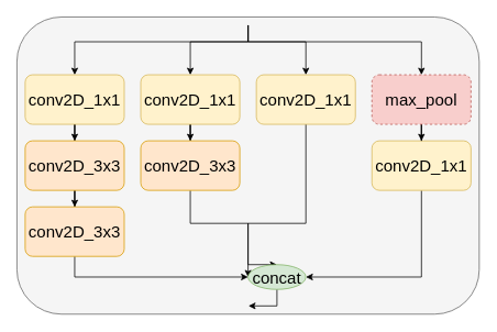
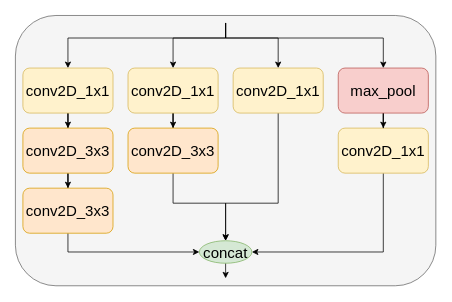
  <mxCell id="0" />
  <mxCell id="1" parent="0" />
  <mxCell id="2" value="" style="rounded=1;whiteSpace=wrap;html=1;fontSize=20;fillColor=#f5f5f5;fontColor=#333333;strokeColor=#666666;" vertex="1" parent="1"><mxGeometry x="20" y="20" width="560" height="360" as="geometry" /></mxCell>
  <mxCell id="3" style="edgeStyle=orthogonalEdgeStyle;rounded=0;orthogonalLoop=1;jettySize=auto;html=1;fontSize=20;" edge="1" parent="1" source="4" target="6"><mxGeometry relative="1" as="geometry" /></mxCell>
  <mxCell id="4" value="&lt;font style=&quot;font-size: 20px;&quot;&gt;conv2D_1x1&lt;/font&gt;" style="rounded=1;whiteSpace=wrap;html=1;fillColor=#fff2cc;strokeColor=#d6b656;" vertex="1" parent="1"><mxGeometry x="30" y="90" width="120" height="60" as="geometry" /></mxCell>
  <mxCell id="5" style="edgeStyle=orthogonalEdgeStyle;rounded=0;orthogonalLoop=1;jettySize=auto;html=1;fontSize=20;" edge="1" parent="1" source="6" target="8"><mxGeometry relative="1" as="geometry" /></mxCell>
  <mxCell id="6" value="&lt;font style=&quot;font-size: 20px;&quot;&gt;conv2D_3x3&lt;/font&gt;" style="rounded=1;whiteSpace=wrap;html=1;fillColor=#ffe6cc;strokeColor=#d79b00;" vertex="1" parent="1"><mxGeometry x="30" y="170" width="120" height="60" as="geometry" /></mxCell>
  <mxCell id="7" style="edgeStyle=orthogonalEdgeStyle;rounded=0;orthogonalLoop=1;jettySize=auto;html=1;entryX=0;entryY=0.5;entryDx=0;entryDy=0;fontSize=20;" edge="1" parent="1" source="8" target="20"><mxGeometry relative="1" as="geometry"><Array as="points"><mxPoint x="90" y="335" /></Array></mxGeometry></mxCell>
  <mxCell id="8" value="&lt;font style=&quot;font-size: 20px;&quot;&gt;conv2D_3x3&lt;/font&gt;" style="rounded=1;whiteSpace=wrap;html=1;fillColor=#ffe6cc;strokeColor=#d79b00;" vertex="1" parent="1"><mxGeometry x="30" y="250" width="120" height="60" as="geometry" /></mxCell>
  <mxCell id="9" style="edgeStyle=orthogonalEdgeStyle;rounded=0;orthogonalLoop=1;jettySize=auto;html=1;fontSize=20;" edge="1" parent="1" source="10" target="18"><mxGeometry relative="1" as="geometry" /></mxCell>
  <mxCell id="10" value="&lt;font style=&quot;font-size: 20px;&quot;&gt;conv2D_1x1&lt;/font&gt;" style="rounded=1;whiteSpace=wrap;html=1;fillColor=#fff2cc;strokeColor=#d6b656;" vertex="1" parent="1"><mxGeometry x="170" y="90" width="120" height="60" as="geometry" /></mxCell>
  <mxCell id="11" style="edgeStyle=orthogonalEdgeStyle;rounded=0;orthogonalLoop=1;jettySize=auto;html=1;fontSize=20;" edge="1" parent="1" source="12" target="20"><mxGeometry relative="1" as="geometry"><Array as="points"><mxPoint x="370" y="270" /><mxPoint x="300" y="270" /></Array></mxGeometry></mxCell>
  <mxCell id="12" value="&lt;font style=&quot;font-size: 20px;&quot;&gt;conv2D_1x1&lt;/font&gt;" style="rounded=1;whiteSpace=wrap;html=1;fillColor=#fff2cc;strokeColor=#d6b656;" vertex="1" parent="1"><mxGeometry x="310" y="90" width="120" height="60" as="geometry" /></mxCell>
  <mxCell id="13" style="edgeStyle=orthogonalEdgeStyle;rounded=0;orthogonalLoop=1;jettySize=auto;html=1;entryX=1;entryY=0.5;entryDx=0;entryDy=0;fontSize=20;" edge="1" parent="1" source="14" target="20"><mxGeometry relative="1" as="geometry"><Array as="points"><mxPoint x="510" y="335" /></Array></mxGeometry></mxCell>
  <mxCell id="14" value="&lt;font style=&quot;font-size: 20px;&quot;&gt;conv2D_1x1&lt;/font&gt;" style="rounded=1;whiteSpace=wrap;html=1;fillColor=#fff2cc;strokeColor=#d6b656;" vertex="1" parent="1"><mxGeometry x="450" y="170" width="120" height="60" as="geometry" /></mxCell>
  <mxCell id="15" style="edgeStyle=orthogonalEdgeStyle;rounded=0;orthogonalLoop=1;jettySize=auto;html=1;entryX=0.5;entryY=0;entryDx=0;entryDy=0;fontSize=20;endArrow=classic;endFill=1;" edge="1" parent="1" source="16" target="14"><mxGeometry relative="1" as="geometry" /></mxCell>
- <mxCell id="16" value="&lt;font style=&quot;font-size: 20px;&quot;&gt;max_pool&lt;/font&gt;" style="rounded=1;whiteSpace=wrap;html=1;fillColor=#f8cecc;strokeColor=#b85450;dashed=1;" vertex="1" parent="1"><mxGeometry x="450" y="90" width="120" height="60" as="geometry" /></mxCell>
+ <mxCell id="16" value="&lt;font style=&quot;font-size: 20px;&quot;&gt;max_pool&lt;/font&gt;" style="rounded=1;whiteSpace=wrap;html=1;fillColor=#f8cecc;strokeColor=#b85450;" vertex="1" parent="1"><mxGeometry x="450" y="90" width="120" height="60" as="geometry" /></mxCell>
  <mxCell id="17" style="edgeStyle=orthogonalEdgeStyle;rounded=0;orthogonalLoop=1;jettySize=auto;html=1;entryX=0.5;entryY=0;entryDx=0;entryDy=0;fontSize=20;" edge="1" parent="1" source="18" target="20"><mxGeometry relative="1" as="geometry"><Array as="points"><mxPoint x="230" y="270" /><mxPoint x="300" y="270" /></Array></mxGeometry></mxCell>
  <mxCell id="18" value="&lt;font style=&quot;font-size: 20px;&quot;&gt;conv2D_3x3&lt;/font&gt;" style="rounded=1;whiteSpace=wrap;html=1;fillColor=#ffe6cc;strokeColor=#d79b00;" vertex="1" parent="1"><mxGeometry x="170" y="170" width="120" height="60" as="geometry" /></mxCell>
  <mxCell id="19" style="edgeStyle=orthogonalEdgeStyle;rounded=0;orthogonalLoop=1;jettySize=auto;html=1;fontSize=20;endArrow=classic;endFill=1;" edge="1" parent="1" source="20"><mxGeometry relative="1" as="geometry"><mxPoint x="300" y="370" as="targetPoint" /></mxGeometry></mxCell>
- <mxCell id="20" value="concat" style="ellipse;whiteSpace=wrap;html=1;fontSize=20;fillColor=#d5e8d4;strokeColor=#82b366;" vertex="1" parent="1"><mxGeometry x="300" y="320" width="70" height="30" as="geometry" /></mxCell>
+ <mxCell id="20" value="concat" style="ellipse;whiteSpace=wrap;html=1;fontSize=20;fillColor=#d5e8d4;strokeColor=#82b366;" vertex="1" parent="1"><mxGeometry x="265" y="320" width="70" height="30" as="geometry" /></mxCell>
  <mxCell id="21" style="edgeStyle=orthogonalEdgeStyle;rounded=0;orthogonalLoop=1;jettySize=auto;html=1;entryX=0.5;entryY=0;entryDx=0;entryDy=0;fontSize=20;" edge="1" parent="1" target="10"><mxGeometry relative="1" as="geometry"><mxPoint x="300" y="30" as="sourcePoint" /><Array as="points"><mxPoint x="300" y="50" /><mxPoint x="230" y="50" /></Array></mxGeometry></mxCell>
  <mxCell id="22" style="edgeStyle=orthogonalEdgeStyle;rounded=0;orthogonalLoop=1;jettySize=auto;html=1;fontSize=20;" edge="1" parent="1" target="4"><mxGeometry relative="1" as="geometry"><mxPoint x="300" y="30" as="sourcePoint" /><Array as="points"><mxPoint x="300" y="50" /><mxPoint x="90" y="50" /></Array></mxGeometry></mxCell>
  <mxCell id="23" style="edgeStyle=orthogonalEdgeStyle;rounded=0;orthogonalLoop=1;jettySize=auto;html=1;entryX=0.5;entryY=0;entryDx=0;entryDy=0;fontSize=20;" edge="1" parent="1" target="12"><mxGeometry relative="1" as="geometry"><mxPoint x="300" y="30" as="sourcePoint" /><Array as="points"><mxPoint x="300" y="50" /><mxPoint x="370" y="50" /></Array></mxGeometry></mxCell>
  <mxCell id="24" style="edgeStyle=orthogonalEdgeStyle;rounded=0;orthogonalLoop=1;jettySize=auto;html=1;entryX=0.5;entryY=0;entryDx=0;entryDy=0;fontSize=20;" edge="1" parent="1" target="16"><mxGeometry relative="1" as="geometry"><mxPoint x="300" y="30" as="sourcePoint" /><Array as="points"><mxPoint x="300" y="50" /><mxPoint x="510" y="50" /></Array></mxGeometry></mxCell>
